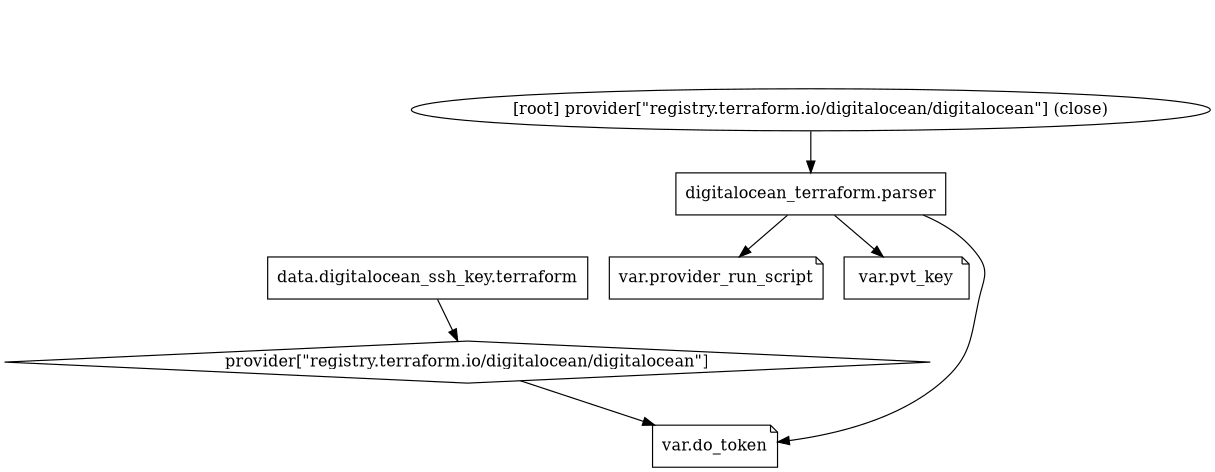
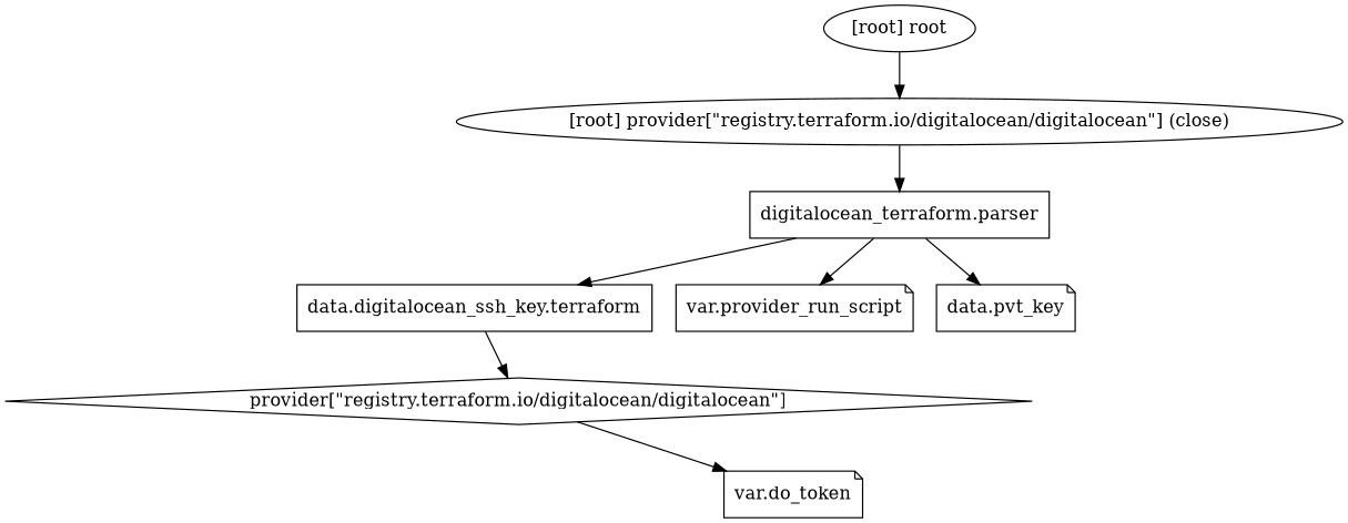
  digraph {
    compound=true
    newrank=true
    node [shape=note]
    n1 [label="data.digitalocean_ssh_key.terraform" shape=box]
    n2 [label="provider[\"registry.terraform.io/digitalocean/digitalocean\"]" shape=diamond]
    n3 [label="digitalocean_terraform.parser" shape=box]
    n4 [label="var.provider_run_script"]
-   n5 [label="var.pvt_key"]
+   n5 [label="data.pvt_key"]
    n6 [label="var.do_token"]
    "[root] provider[\"registry.terraform.io/digitalocean/digitalocean\"] (close)" [shape=""]
+   "[root] root" [shape=""]
    subgraph sub_1 {
      n1
      n2
      n3
      n4
      n5
      n6
      "[root] provider[\"registry.terraform.io/digitalocean/digitalocean\"] (close)"
+     "[root] root"
    }
    n1 -> n2
    n2 -> n6
-   n3 -> n6
+   n3 -> n1
    n3 -> n4
    n3 -> n5
    "[root] provider[\"registry.terraform.io/digitalocean/digitalocean\"] (close)" -> n3
+   "[root] root" -> "[root] provider[\"registry.terraform.io/digitalocean/digitalocean\"] (close)"
  }
